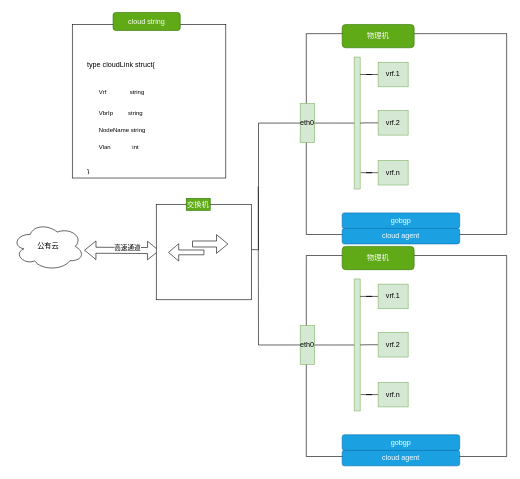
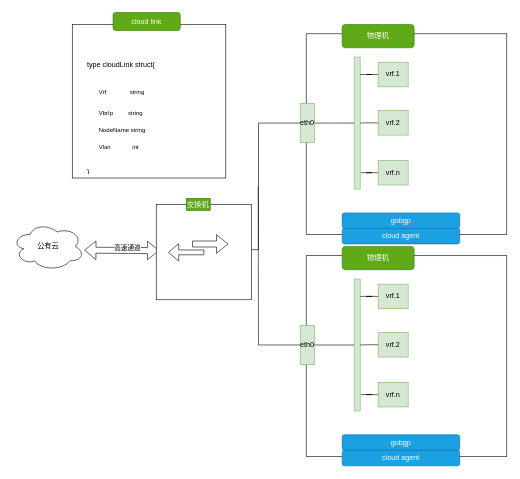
  <mxCell id="0" />
  <mxCell id="1" parent="0" />
  <mxCell id="2" value="公有云" style="ellipse;shape=cloud;whiteSpace=wrap;html=1;" vertex="1" parent="1"><mxGeometry x="20" y="370" width="120" height="80" as="geometry" /></mxCell>
  <mxCell id="3" value="" style="shape=flexArrow;endArrow=classic;startArrow=classic;html=1;exitX=-0.056;exitY=0.678;exitDx=0;exitDy=0;exitPerimeter=0;" edge="1" parent="1"><mxGeometry width="50" height="50" relative="1" as="geometry"><mxPoint x="264.96" y="417.02" as="sourcePoint" /><mxPoint x="139.998" y="416.326" as="targetPoint" /></mxGeometry></mxCell>
  <mxCell id="4" value="高速通道" style="edgeLabel;html=1;align=center;verticalAlign=middle;resizable=0;points=[];" vertex="1" connectable="0" parent="3"><mxGeometry x="-0.159" y="-5" relative="1" as="geometry"><mxPoint as="offset" /></mxGeometry></mxCell>
  <mxCell id="5" style="edgeStyle=orthogonalEdgeStyle;rounded=0;orthogonalLoop=1;jettySize=auto;html=1;entryX=0;entryY=0.5;entryDx=0;entryDy=0;endArrow=none;endFill=0;" edge="1" parent="1" target="8"><mxGeometry relative="1" as="geometry"><mxPoint x="360" y="415" as="sourcePoint" /></mxGeometry></mxCell>
  <mxCell id="6" value="" style="group" vertex="1" connectable="0" parent="1"><mxGeometry x="500" y="40" width="344.47" height="360" as="geometry" /></mxCell>
  <mxCell id="7" value="" style="whiteSpace=wrap;html=1;aspect=fixed;" vertex="1" parent="6"><mxGeometry x="10" y="15.53" width="334.47" height="334.47" as="geometry" /></mxCell>
  <mxCell id="8" value="eth0" style="rounded=0;whiteSpace=wrap;html=1;fillColor=#d5e8d4;strokeColor=#82b366;" vertex="1" parent="6"><mxGeometry y="132" width="24" height="64.706" as="geometry" /></mxCell>
  <mxCell id="9" value="" style="rounded=0;whiteSpace=wrap;html=1;fillColor=#d5e8d4;strokeColor=#82b366;" vertex="1" parent="6"><mxGeometry x="90" y="54.353" width="10" height="220" as="geometry" /></mxCell>
  <mxCell id="10" style="edgeStyle=orthogonalEdgeStyle;rounded=0;orthogonalLoop=1;jettySize=auto;html=1;endArrow=none;endFill=0;" edge="1" parent="6" source="8" target="9"><mxGeometry relative="1" as="geometry" /></mxCell>
  <mxCell id="11" style="edgeStyle=orthogonalEdgeStyle;rounded=0;orthogonalLoop=1;jettySize=auto;html=1;entryX=1;entryY=0.132;entryDx=0;entryDy=0;entryPerimeter=0;endArrow=none;endFill=0;" edge="1" parent="6" source="12" target="9"><mxGeometry relative="1" as="geometry" /></mxCell>
  <mxCell id="12" value="vrf.1" style="whiteSpace=wrap;html=1;aspect=fixed;fillColor=#d5e8d4;strokeColor=#82b366;" vertex="1" parent="6"><mxGeometry x="130" y="62.941" width="50" height="41" as="geometry" /></mxCell>
  <mxCell id="13" style="edgeStyle=orthogonalEdgeStyle;rounded=0;orthogonalLoop=1;jettySize=auto;html=1;entryX=1;entryY=0.5;entryDx=0;entryDy=0;endArrow=none;endFill=0;" edge="1" parent="6" source="14" target="9"><mxGeometry relative="1" as="geometry" /></mxCell>
  <mxCell id="14" value="vrf.2" style="whiteSpace=wrap;html=1;aspect=fixed;fillColor=#d5e8d4;strokeColor=#82b366;" vertex="1" parent="6"><mxGeometry x="130" y="143.471" width="50" height="41" as="geometry" /></mxCell>
  <mxCell id="15" style="edgeStyle=orthogonalEdgeStyle;rounded=0;orthogonalLoop=1;jettySize=auto;html=1;entryX=1.1;entryY=0.876;entryDx=0;entryDy=0;entryPerimeter=0;endArrow=none;endFill=0;" edge="1" parent="6" source="16" target="9"><mxGeometry relative="1" as="geometry" /></mxCell>
  <mxCell id="16" value="vrf.n" style="whiteSpace=wrap;html=1;aspect=fixed;fillColor=#d5e8d4;strokeColor=#82b366;" vertex="1" parent="6"><mxGeometry x="130" y="226.647" width="50" height="41" as="geometry" /></mxCell>
  <mxCell id="17" value="物理机" style="rounded=1;whiteSpace=wrap;html=1;fillColor=#60a917;strokeColor=#2D7600;fontColor=#ffffff;" vertex="1" parent="6"><mxGeometry x="70" width="120" height="38.824" as="geometry" /></mxCell>
  <mxCell id="18" value="cloud agent" style="rounded=1;whiteSpace=wrap;html=1;fillColor=#1ba1e2;strokeColor=#006EAF;fontColor=#ffffff;" vertex="1" parent="6"><mxGeometry x="70" y="339.997" width="196" height="25.882" as="geometry" /></mxCell>
  <mxCell id="19" value="gobgp" style="rounded=1;whiteSpace=wrap;html=1;fillColor=#1ba1e2;strokeColor=#006EAF;fontColor=#ffffff;" vertex="1" parent="6"><mxGeometry x="70" y="314.117" width="196" height="25.882" as="geometry" /></mxCell>
  <mxCell id="20" style="edgeStyle=orthogonalEdgeStyle;rounded=0;orthogonalLoop=1;jettySize=auto;html=1;entryX=1;entryY=0.5;entryDx=0;entryDy=0;entryPerimeter=0;endArrow=none;endFill=0;exitX=0;exitY=0.5;exitDx=0;exitDy=0;" edge="1" parent="1" source="26"><mxGeometry relative="1" as="geometry"><mxPoint x="570" y="472" as="sourcePoint" /><mxPoint x="430" y="310" as="targetPoint" /></mxGeometry></mxCell>
  <mxCell id="21" value="" style="whiteSpace=wrap;html=1;aspect=fixed;" vertex="1" parent="1"><mxGeometry x="120" y="40" width="256" height="256" as="geometry" /></mxCell>
- <mxCell id="22" value="cloud string" style="rounded=1;whiteSpace=wrap;html=1;fillColor=#60a917;strokeColor=#2D7600;fontColor=#ffffff;" vertex="1" parent="1"><mxGeometry x="188" y="20" width="112" height="30" as="geometry" /></mxCell>
+ <mxCell id="22" value="cloud link" style="rounded=1;whiteSpace=wrap;html=1;fillColor=#60a917;strokeColor=#2D7600;fontColor=#ffffff;" vertex="1" parent="1"><mxGeometry x="188" y="20" width="112" height="30" as="geometry" /></mxCell>
  <mxCell id="23" value="&lt;h1&gt;&lt;span style=&quot;font-size: 12px ; font-weight: 400&quot;&gt;type cloudLink struct{&lt;/span&gt;&lt;/h1&gt;&lt;h1&gt;&lt;span style=&quot;font-size: 10px ; font-weight: 400&quot;&gt;&amp;nbsp; &amp;nbsp; &amp;nbsp; &amp;nbsp;V&lt;/span&gt;&lt;span style=&quot;font-size: 12px ; font-weight: 400&quot;&gt;&lt;font size=&quot;1&quot;&gt;rf&amp;nbsp; &amp;nbsp; &amp;nbsp; &amp;nbsp; &amp;nbsp; &amp;nbsp; &amp;nbsp; string&lt;/font&gt;&lt;/span&gt;&lt;/h1&gt;&lt;div&gt;&lt;span style=&quot;font-weight: 400&quot;&gt;&lt;font size=&quot;1&quot;&gt;&amp;nbsp; &amp;nbsp; &amp;nbsp; &amp;nbsp;VbrIp&amp;nbsp; &amp;nbsp; &amp;nbsp; &amp;nbsp; &amp;nbsp;string&lt;/font&gt;&lt;/span&gt;&lt;/div&gt;&lt;div&gt;&lt;span style=&quot;font-weight: 400&quot;&gt;&lt;font size=&quot;1&quot;&gt;&lt;br&gt;&lt;/font&gt;&lt;/span&gt;&lt;/div&gt;&lt;div&gt;&lt;span style=&quot;font-weight: 400&quot;&gt;&lt;font size=&quot;1&quot;&gt;&amp;nbsp; &amp;nbsp; &amp;nbsp; &amp;nbsp;NodeName string&lt;/font&gt;&lt;/span&gt;&lt;/div&gt;&lt;div&gt;&lt;span style=&quot;font-weight: 400&quot;&gt;&lt;font size=&quot;1&quot;&gt;&amp;nbsp; &amp;nbsp;&lt;/font&gt;&lt;/span&gt;&lt;/div&gt;&lt;div&gt;&lt;span style=&quot;font-weight: 400&quot;&gt;&lt;font size=&quot;1&quot;&gt;&amp;nbsp; &amp;nbsp; &amp;nbsp; &amp;nbsp;Vlan&amp;nbsp; &amp;nbsp; &amp;nbsp; &amp;nbsp; &amp;nbsp; &amp;nbsp; &amp;nbsp;int&lt;/font&gt;&lt;/span&gt;&lt;/div&gt;&lt;h1&gt;&lt;span style=&quot;font-size: 12px ; font-weight: 400&quot;&gt;}&lt;/span&gt;&lt;/h1&gt;" style="text;html=1;strokeColor=none;fillColor=none;spacing=5;spacingTop=-26;whiteSpace=wrap;overflow=hidden;rounded=0;" vertex="1" parent="1"><mxGeometry x="140" y="90" width="190" height="200" as="geometry" /></mxCell>
  <mxCell id="24" value="" style="group" vertex="1" connectable="0" parent="1"><mxGeometry x="500" y="410" width="344.47" height="360" as="geometry" /></mxCell>
  <mxCell id="25" value="" style="whiteSpace=wrap;html=1;aspect=fixed;" vertex="1" parent="24"><mxGeometry x="10" y="15.53" width="334.47" height="334.47" as="geometry" /></mxCell>
  <mxCell id="26" value="eth0" style="rounded=0;whiteSpace=wrap;html=1;fillColor=#d5e8d4;strokeColor=#82b366;" vertex="1" parent="24"><mxGeometry y="132" width="24" height="64.706" as="geometry" /></mxCell>
  <mxCell id="27" value="" style="rounded=0;whiteSpace=wrap;html=1;fillColor=#d5e8d4;strokeColor=#82b366;" vertex="1" parent="24"><mxGeometry x="90" y="54.353" width="10" height="220" as="geometry" /></mxCell>
  <mxCell id="28" style="edgeStyle=orthogonalEdgeStyle;rounded=0;orthogonalLoop=1;jettySize=auto;html=1;endArrow=none;endFill=0;" edge="1" parent="24" source="26" target="27"><mxGeometry relative="1" as="geometry" /></mxCell>
  <mxCell id="29" style="edgeStyle=orthogonalEdgeStyle;rounded=0;orthogonalLoop=1;jettySize=auto;html=1;entryX=1;entryY=0.132;entryDx=0;entryDy=0;entryPerimeter=0;endArrow=none;endFill=0;" edge="1" parent="24" source="30" target="27"><mxGeometry relative="1" as="geometry" /></mxCell>
  <mxCell id="30" value="vrf.1" style="whiteSpace=wrap;html=1;aspect=fixed;fillColor=#d5e8d4;strokeColor=#82b366;" vertex="1" parent="24"><mxGeometry x="130" y="62.941" width="50" height="41" as="geometry" /></mxCell>
  <mxCell id="31" style="edgeStyle=orthogonalEdgeStyle;rounded=0;orthogonalLoop=1;jettySize=auto;html=1;entryX=1;entryY=0.5;entryDx=0;entryDy=0;endArrow=none;endFill=0;" edge="1" parent="24" source="32" target="27"><mxGeometry relative="1" as="geometry" /></mxCell>
  <mxCell id="32" value="vrf.2" style="whiteSpace=wrap;html=1;aspect=fixed;fillColor=#d5e8d4;strokeColor=#82b366;" vertex="1" parent="24"><mxGeometry x="130" y="143.471" width="50" height="41" as="geometry" /></mxCell>
  <mxCell id="33" style="edgeStyle=orthogonalEdgeStyle;rounded=0;orthogonalLoop=1;jettySize=auto;html=1;entryX=1.1;entryY=0.876;entryDx=0;entryDy=0;entryPerimeter=0;endArrow=none;endFill=0;" edge="1" parent="24" source="34" target="27"><mxGeometry relative="1" as="geometry" /></mxCell>
  <mxCell id="34" value="vrf.n" style="whiteSpace=wrap;html=1;aspect=fixed;fillColor=#d5e8d4;strokeColor=#82b366;" vertex="1" parent="24"><mxGeometry x="130" y="226.647" width="50" height="41" as="geometry" /></mxCell>
  <mxCell id="35" value="物理机" style="rounded=1;whiteSpace=wrap;html=1;fillColor=#60a917;strokeColor=#2D7600;fontColor=#ffffff;" vertex="1" parent="24"><mxGeometry x="70" width="120" height="38.824" as="geometry" /></mxCell>
  <mxCell id="36" value="cloud agent" style="rounded=1;whiteSpace=wrap;html=1;fillColor=#1ba1e2;strokeColor=#006EAF;fontColor=#ffffff;" vertex="1" parent="24"><mxGeometry x="70" y="339.997" width="196" height="25.882" as="geometry" /></mxCell>
  <mxCell id="37" value="gobgp" style="rounded=1;whiteSpace=wrap;html=1;fillColor=#1ba1e2;strokeColor=#006EAF;fontColor=#ffffff;" vertex="1" parent="24"><mxGeometry x="70" y="314.117" width="196" height="25.882" as="geometry" /></mxCell>
  <mxCell id="38" value="" style="group" vertex="1" connectable="0" parent="1"><mxGeometry x="260" y="330" width="159" height="169" as="geometry" /></mxCell>
  <mxCell id="39" value="" style="whiteSpace=wrap;html=1;aspect=fixed;" vertex="1" parent="38"><mxGeometry y="10" width="159" height="159" as="geometry" /></mxCell>
  <mxCell id="40" value="" style="group" vertex="1" connectable="0" parent="38"><mxGeometry x="20" y="76" width="100" height="14" as="geometry" /></mxCell>
  <mxCell id="41" value="" style="shape=flexArrow;endArrow=classic;html=1;" edge="1" parent="40"><mxGeometry width="50" height="50" relative="1" as="geometry"><mxPoint x="40" as="sourcePoint" /><mxPoint x="100" as="targetPoint" /></mxGeometry></mxCell>
  <mxCell id="42" value="" style="shape=flexArrow;endArrow=classic;html=1;width=8;endSize=5.33;" edge="1" parent="40"><mxGeometry width="50" height="50" relative="1" as="geometry"><mxPoint x="60" y="14" as="sourcePoint" /><mxPoint y="14" as="targetPoint" /></mxGeometry></mxCell>
  <mxCell id="43" value="交换机" style="text;html=1;strokeColor=#2D7600;fillColor=#60a917;align=center;verticalAlign=middle;whiteSpace=wrap;rounded=0;fontColor=#ffffff;" vertex="1" parent="38"><mxGeometry x="50" width="40" height="20" as="geometry" /></mxCell>
  <mxCell id="44" style="edgeStyle=orthogonalEdgeStyle;rounded=0;orthogonalLoop=1;jettySize=auto;html=1;exitX=0;exitY=0.25;exitDx=0;exitDy=0;endArrow=none;endFill=0;" edge="1" parent="1" source="43"><mxGeometry relative="1" as="geometry"><mxPoint x="310" y="335" as="targetPoint" /></mxGeometry></mxCell>
